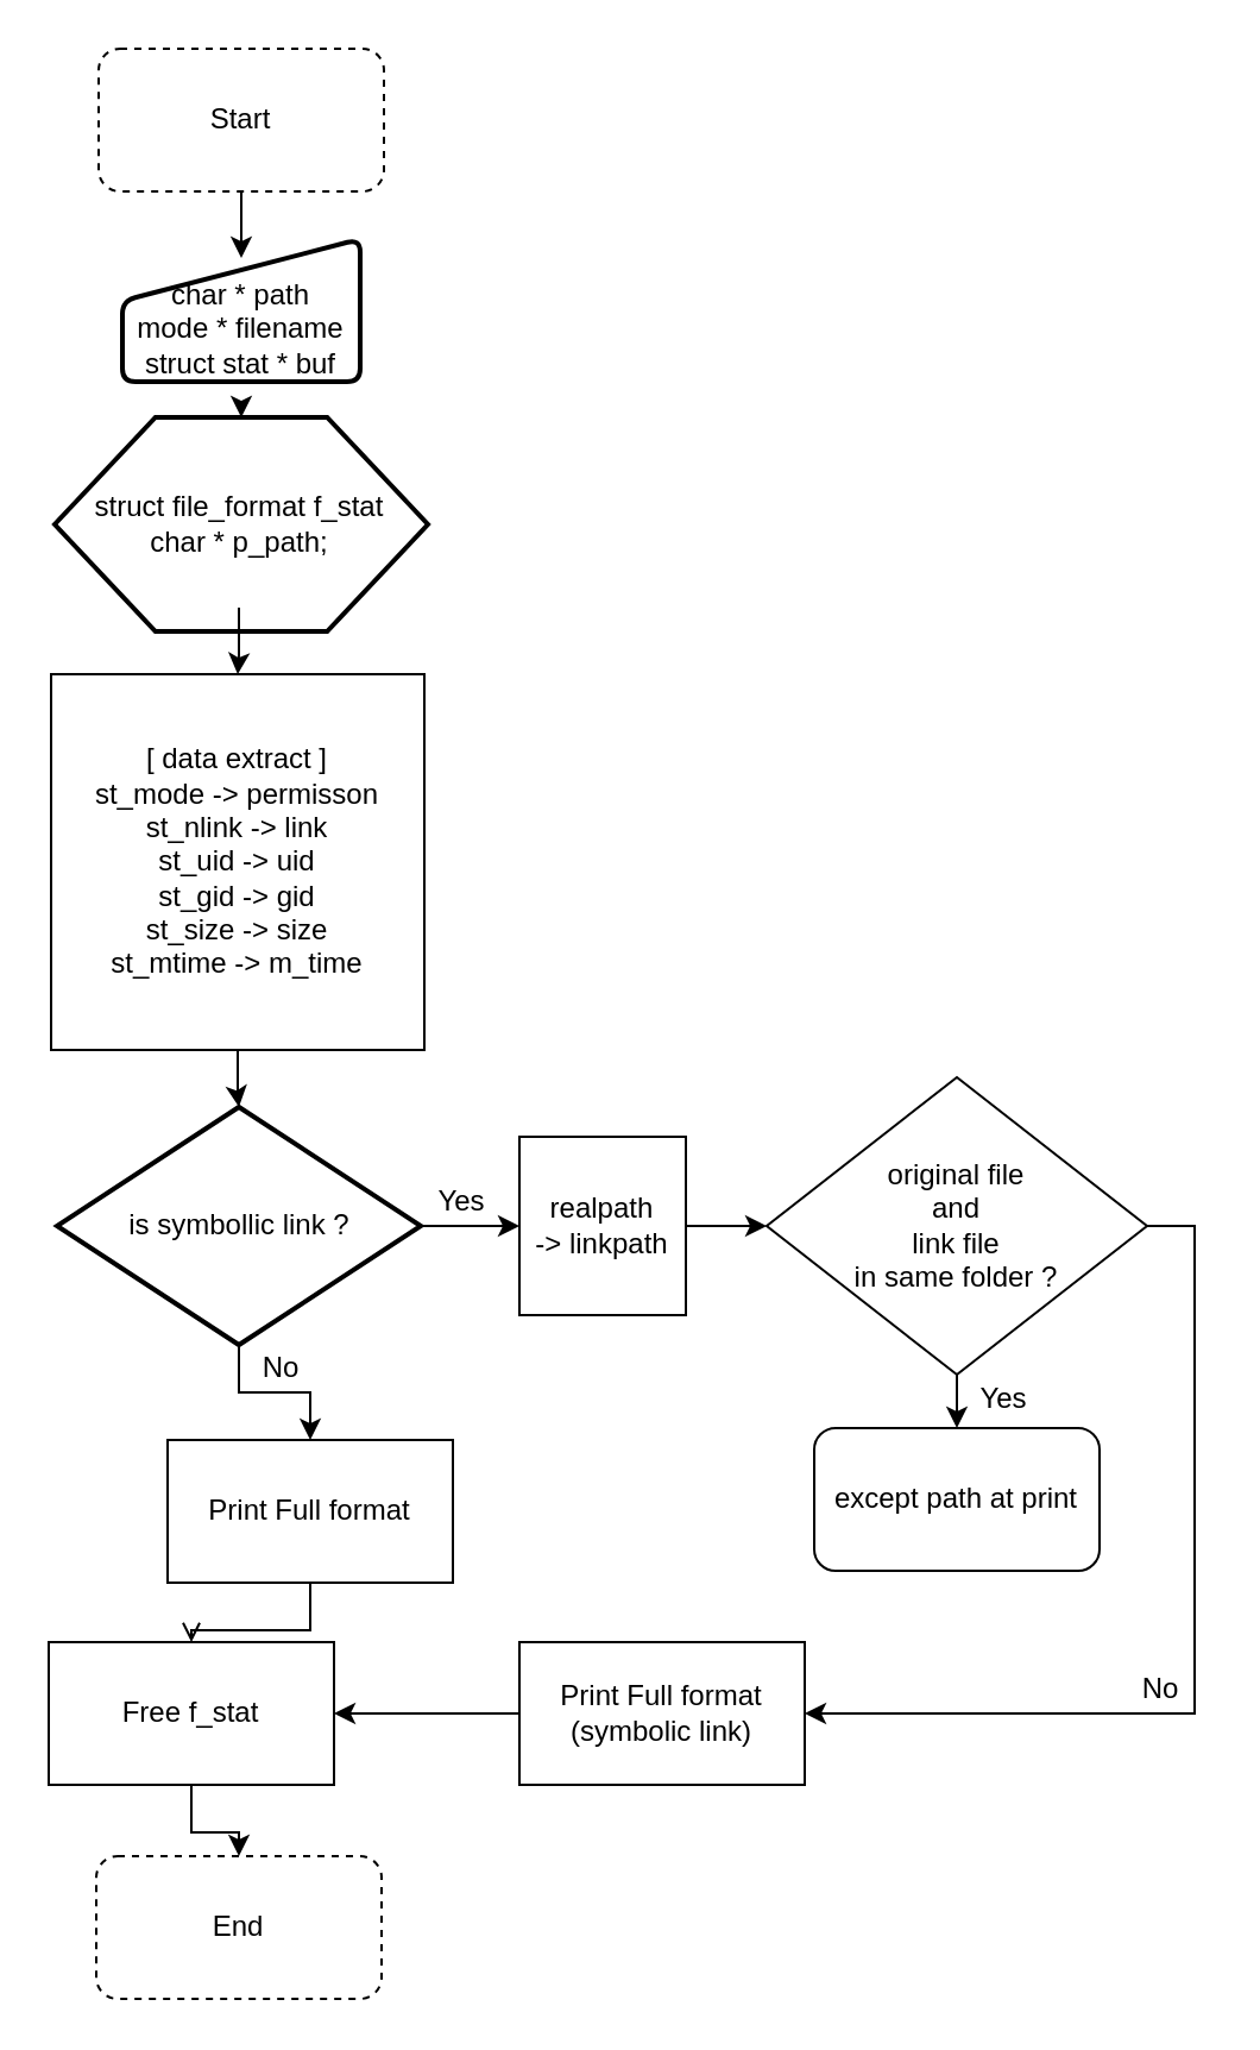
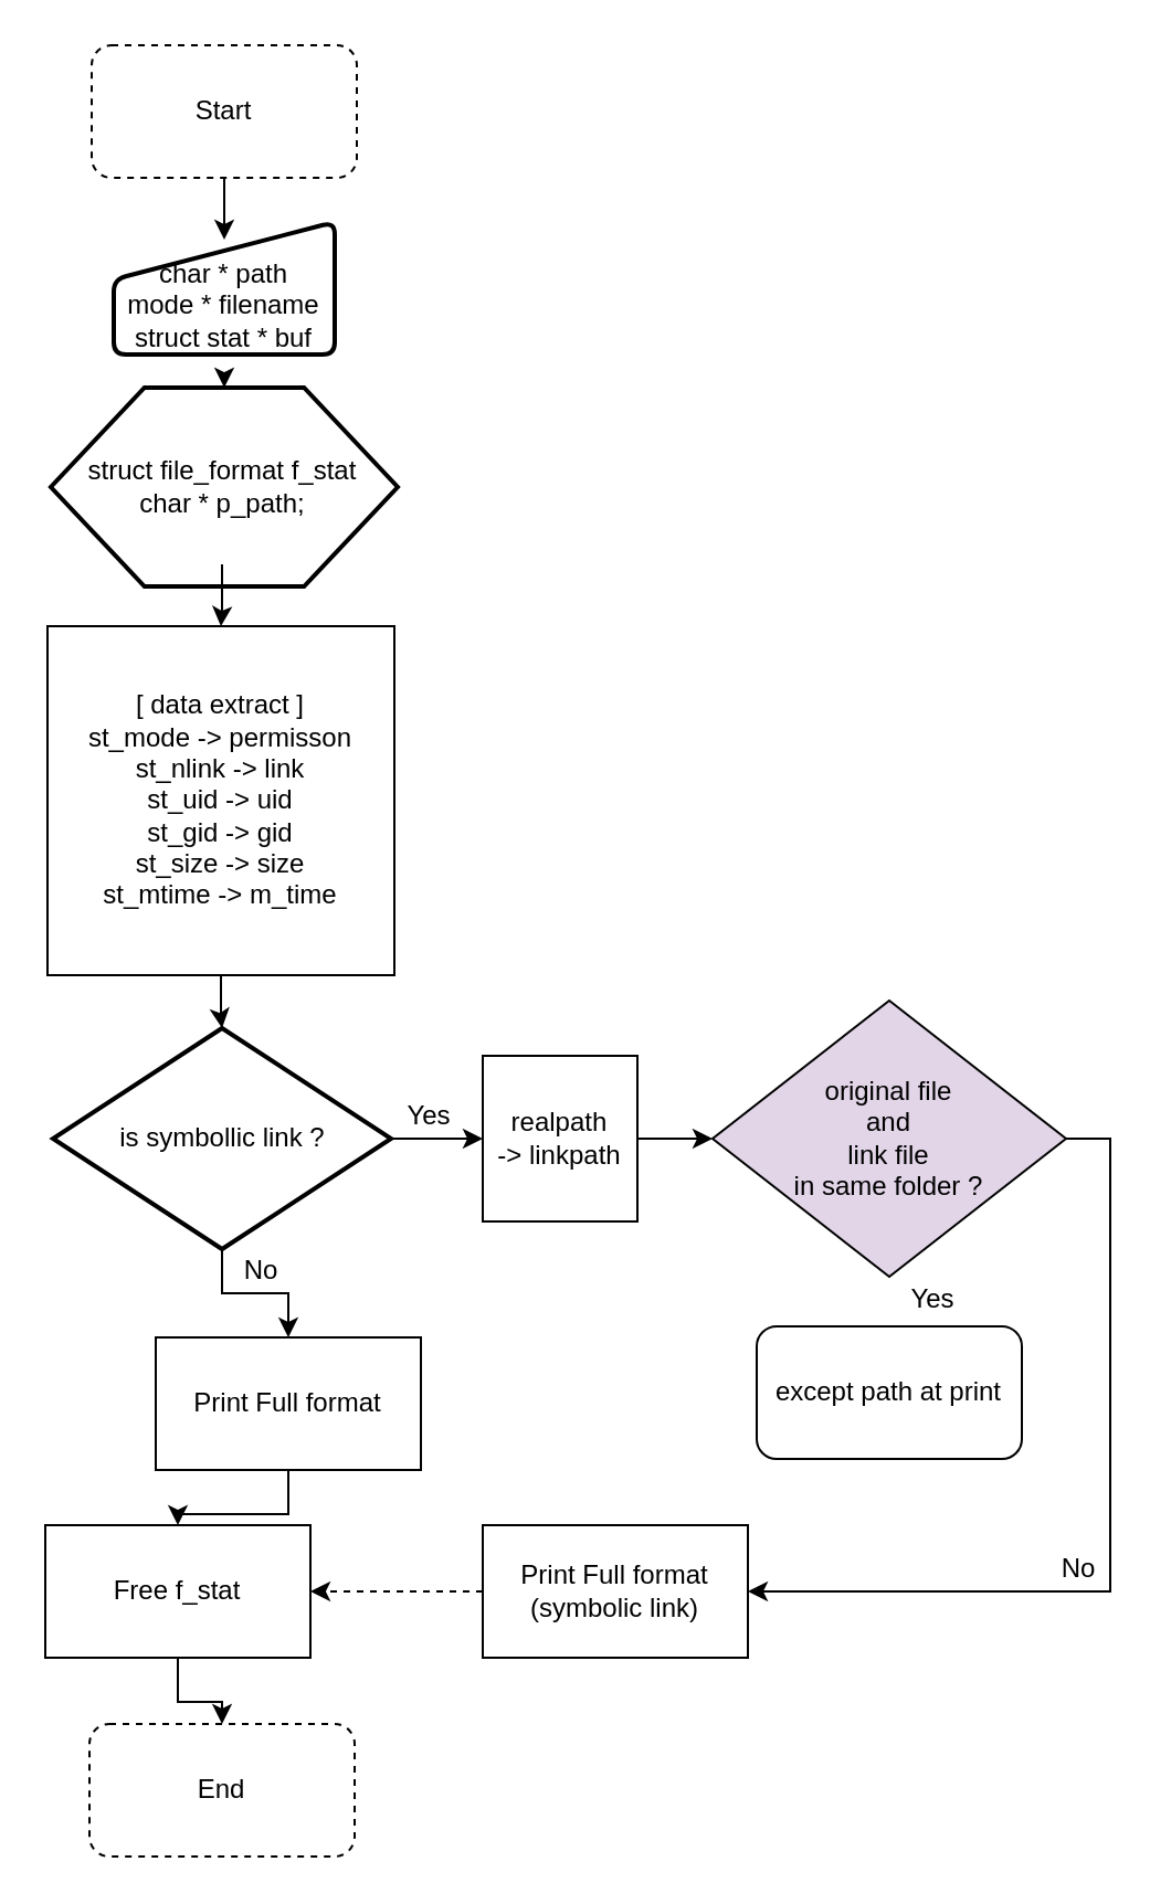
  <mxCell id="0" />
  <mxCell id="1" parent="0" />
  <mxCell id="2" value="" style="edgeStyle=orthogonalEdgeStyle;rounded=0;orthogonalLoop=1;jettySize=auto;html=1;" edge="1" parent="1" source="3" target="24"><mxGeometry relative="1" as="geometry" /></mxCell>
  <mxCell id="3" value="Start" style="rounded=1;whiteSpace=wrap;html=1;dashed=1;" vertex="1" parent="1"><mxGeometry x="41" y="20" width="120" height="60" as="geometry" /></mxCell>
  <mxCell id="4" value="" style="verticalLabelPosition=bottom;verticalAlign=top;html=1;strokeWidth=2;shape=manualInput;whiteSpace=wrap;rounded=1;size=26;arcSize=11;" vertex="1" parent="1"><mxGeometry x="51" y="100" width="100" height="60" as="geometry" /></mxCell>
  <mxCell id="5" value="" style="verticalLabelPosition=bottom;verticalAlign=top;html=1;strokeWidth=2;shape=hexagon;perimeter=hexagonPerimeter2;arcSize=6;size=0.27;" vertex="1" parent="1"><mxGeometry x="22.5" y="175" width="157" height="90" as="geometry" /></mxCell>
  <mxCell id="6" value="" style="edgeStyle=orthogonalEdgeStyle;rounded=0;orthogonalLoop=1;jettySize=auto;html=1;" edge="1" parent="1" source="7" target="10"><mxGeometry relative="1" as="geometry" /></mxCell>
  <mxCell id="7" value="[ data extract ]&lt;br&gt;st_mode -&amp;gt; permisson&lt;br&gt;st_nlink -&amp;gt; link&lt;br&gt;st_uid -&amp;gt; uid&lt;br&gt;st_gid -&amp;gt; gid&lt;br&gt;st_size -&amp;gt; size&lt;br&gt;st_mtime -&amp;gt; m_time&lt;br&gt;" style="rounded=0;whiteSpace=wrap;html=1;" vertex="1" parent="1"><mxGeometry x="21" y="283" width="157" height="158" as="geometry" /></mxCell>
  <mxCell id="8" value="" style="edgeStyle=orthogonalEdgeStyle;rounded=0;orthogonalLoop=1;jettySize=auto;html=1;" edge="1" parent="1" source="10" target="19"><mxGeometry relative="1" as="geometry" /></mxCell>
  <mxCell id="9" style="edgeStyle=orthogonalEdgeStyle;rounded=0;orthogonalLoop=1;jettySize=auto;html=1;exitX=1;exitY=0.5;exitDx=0;exitDy=0;exitPerimeter=0;entryX=0;entryY=0.5;entryDx=0;entryDy=0;" edge="1" parent="1" source="10" target="12"><mxGeometry relative="1" as="geometry" /></mxCell>
  <mxCell id="10" value="is symbollic link ?" style="strokeWidth=2;html=1;shape=mxgraph.flowchart.decision;whiteSpace=wrap;" vertex="1" parent="1"><mxGeometry x="23.5" y="465" width="153" height="100" as="geometry" /></mxCell>
  <mxCell id="11" value="" style="edgeStyle=orthogonalEdgeStyle;rounded=0;orthogonalLoop=1;jettySize=auto;html=1;" edge="1" parent="1" source="12" target="15"><mxGeometry relative="1" as="geometry" /></mxCell>
  <mxCell id="12" value="realpath&lt;br&gt;-&amp;gt; linkpath&lt;br&gt;" style="rounded=0;whiteSpace=wrap;html=1;" vertex="1" parent="1"><mxGeometry x="218" y="477.5" width="70" height="75" as="geometry" /></mxCell>
  <mxCell id="13" style="edgeStyle=orthogonalEdgeStyle;rounded=0;orthogonalLoop=1;jettySize=auto;html=1;exitX=1;exitY=0.5;exitDx=0;exitDy=0;entryX=1;entryY=0.5;entryDx=0;entryDy=0;" edge="1" parent="1" source="15" target="17"><mxGeometry relative="1" as="geometry" /></mxCell>
- <mxCell id="14" style="edgeStyle=orthogonalEdgeStyle;rounded=0;orthogonalLoop=1;jettySize=auto;html=1;exitX=0.5;exitY=1;exitDx=0;exitDy=0;entryX=0.5;entryY=0;entryDx=0;entryDy=0;" edge="1" parent="1" source="15" target="27"><mxGeometry relative="1" as="geometry" /></mxCell>
- <mxCell id="15" value="original file&lt;br&gt;and &lt;br&gt;link file&lt;br&gt;in same folder ?&lt;br&gt;" style="rhombus;whiteSpace=wrap;html=1;" vertex="1" parent="1"><mxGeometry x="322" y="452.5" width="160" height="125" as="geometry" /></mxCell>
- <mxCell id="16" value="" style="edgeStyle=orthogonalEdgeStyle;rounded=0;orthogonalLoop=1;jettySize=auto;html=1;" edge="1" parent="1" source="17" target="21"><mxGeometry relative="1" as="geometry" /></mxCell>
+ <mxCell id="15" value="original file&lt;br&gt;and &lt;br&gt;link file&lt;br&gt;in same folder ?&lt;br&gt;" style="rhombus;whiteSpace=wrap;html=1;fillColor=#e1d5e7;" vertex="1" parent="1"><mxGeometry x="322" y="452.5" width="160" height="125" as="geometry" /></mxCell>
+ <mxCell id="16" value="" style="edgeStyle=orthogonalEdgeStyle;rounded=0;orthogonalLoop=1;jettySize=auto;html=1;dashed=1;" edge="1" parent="1" source="17" target="21"><mxGeometry relative="1" as="geometry" /></mxCell>
  <mxCell id="17" value="Print Full format&lt;br&gt;(symbolic link)&lt;br&gt;" style="rounded=0;whiteSpace=wrap;html=1;" vertex="1" parent="1"><mxGeometry x="218" y="690" width="120" height="60" as="geometry" /></mxCell>
- <mxCell id="18" value="" style="edgeStyle=orthogonalEdgeStyle;rounded=0;orthogonalLoop=1;jettySize=auto;html=1;endArrow=open;" edge="1" parent="1" source="19" target="21"><mxGeometry relative="1" as="geometry" /></mxCell>
+ <mxCell id="18" value="" style="edgeStyle=orthogonalEdgeStyle;rounded=0;orthogonalLoop=1;jettySize=auto;html=1;" edge="1" parent="1" source="19" target="21"><mxGeometry relative="1" as="geometry" /></mxCell>
  <mxCell id="19" value="Print Full format" style="rounded=0;whiteSpace=wrap;html=1;" vertex="1" parent="1"><mxGeometry x="70" y="605" width="120" height="60" as="geometry" /></mxCell>
  <mxCell id="20" value="" style="edgeStyle=orthogonalEdgeStyle;rounded=0;orthogonalLoop=1;jettySize=auto;html=1;" edge="1" parent="1" source="21" target="22"><mxGeometry relative="1" as="geometry" /></mxCell>
  <mxCell id="21" value="Free f_stat" style="rounded=0;whiteSpace=wrap;html=1;" vertex="1" parent="1"><mxGeometry x="20" y="690" width="120" height="60" as="geometry" /></mxCell>
  <mxCell id="22" value="End" style="rounded=1;whiteSpace=wrap;html=1;dashed=1;" vertex="1" parent="1"><mxGeometry x="40" y="780" width="120" height="60" as="geometry" /></mxCell>
  <mxCell id="23" style="edgeStyle=orthogonalEdgeStyle;rounded=0;orthogonalLoop=1;jettySize=auto;html=1;exitX=0.5;exitY=1;exitDx=0;exitDy=0;entryX=0.5;entryY=0;entryDx=0;entryDy=0;" edge="1" parent="1" source="24" target="5"><mxGeometry relative="1" as="geometry" /></mxCell>
  <mxCell id="24" value="char * path&lt;br&gt;mode * filename&lt;br&gt;struct stat * buf&lt;br&gt;" style="text;html=1;strokeColor=none;fillColor=none;align=center;verticalAlign=middle;whiteSpace=wrap;rounded=0;" vertex="1" parent="1"><mxGeometry x="26" y="108" width="150" height="60" as="geometry" /></mxCell>
  <mxCell id="25" value="" style="edgeStyle=orthogonalEdgeStyle;rounded=0;orthogonalLoop=1;jettySize=auto;html=1;" edge="1" parent="1" source="26" target="7"><mxGeometry relative="1" as="geometry" /></mxCell>
  <mxCell id="26" value="struct file_format f_stat&lt;br&gt;char * p_path;&lt;br&gt;" style="text;html=1;strokeColor=none;fillColor=none;align=center;verticalAlign=middle;whiteSpace=wrap;rounded=0;" vertex="1" parent="1"><mxGeometry x="26.5" y="185" width="147" height="70" as="geometry" /></mxCell>
  <mxCell id="27" value="except path at print" style="whiteSpace=wrap;html=1;rounded=1;" vertex="1" parent="1"><mxGeometry x="342" y="600" width="120" height="60" as="geometry" /></mxCell>
  <mxCell id="28" value="Yes" style="text;html=1;strokeColor=none;fillColor=none;align=center;verticalAlign=middle;whiteSpace=wrap;rounded=0;" vertex="1" parent="1"><mxGeometry x="402" y="577.5" width="40" height="20" as="geometry" /></mxCell>
  <mxCell id="29" value="No" style="text;html=1;strokeColor=none;fillColor=none;align=center;verticalAlign=middle;whiteSpace=wrap;rounded=0;" vertex="1" parent="1"><mxGeometry x="468" y="700" width="40" height="20" as="geometry" /></mxCell>
  <mxCell id="30" value="Yes" style="text;html=1;strokeColor=none;fillColor=none;align=center;verticalAlign=middle;whiteSpace=wrap;rounded=0;" vertex="1" parent="1"><mxGeometry x="173.5" y="495" width="40" height="20" as="geometry" /></mxCell>
  <mxCell id="31" value="No" style="text;html=1;strokeColor=none;fillColor=none;align=center;verticalAlign=middle;whiteSpace=wrap;rounded=0;" vertex="1" parent="1"><mxGeometry x="98" y="565" width="40" height="20" as="geometry" /></mxCell>
